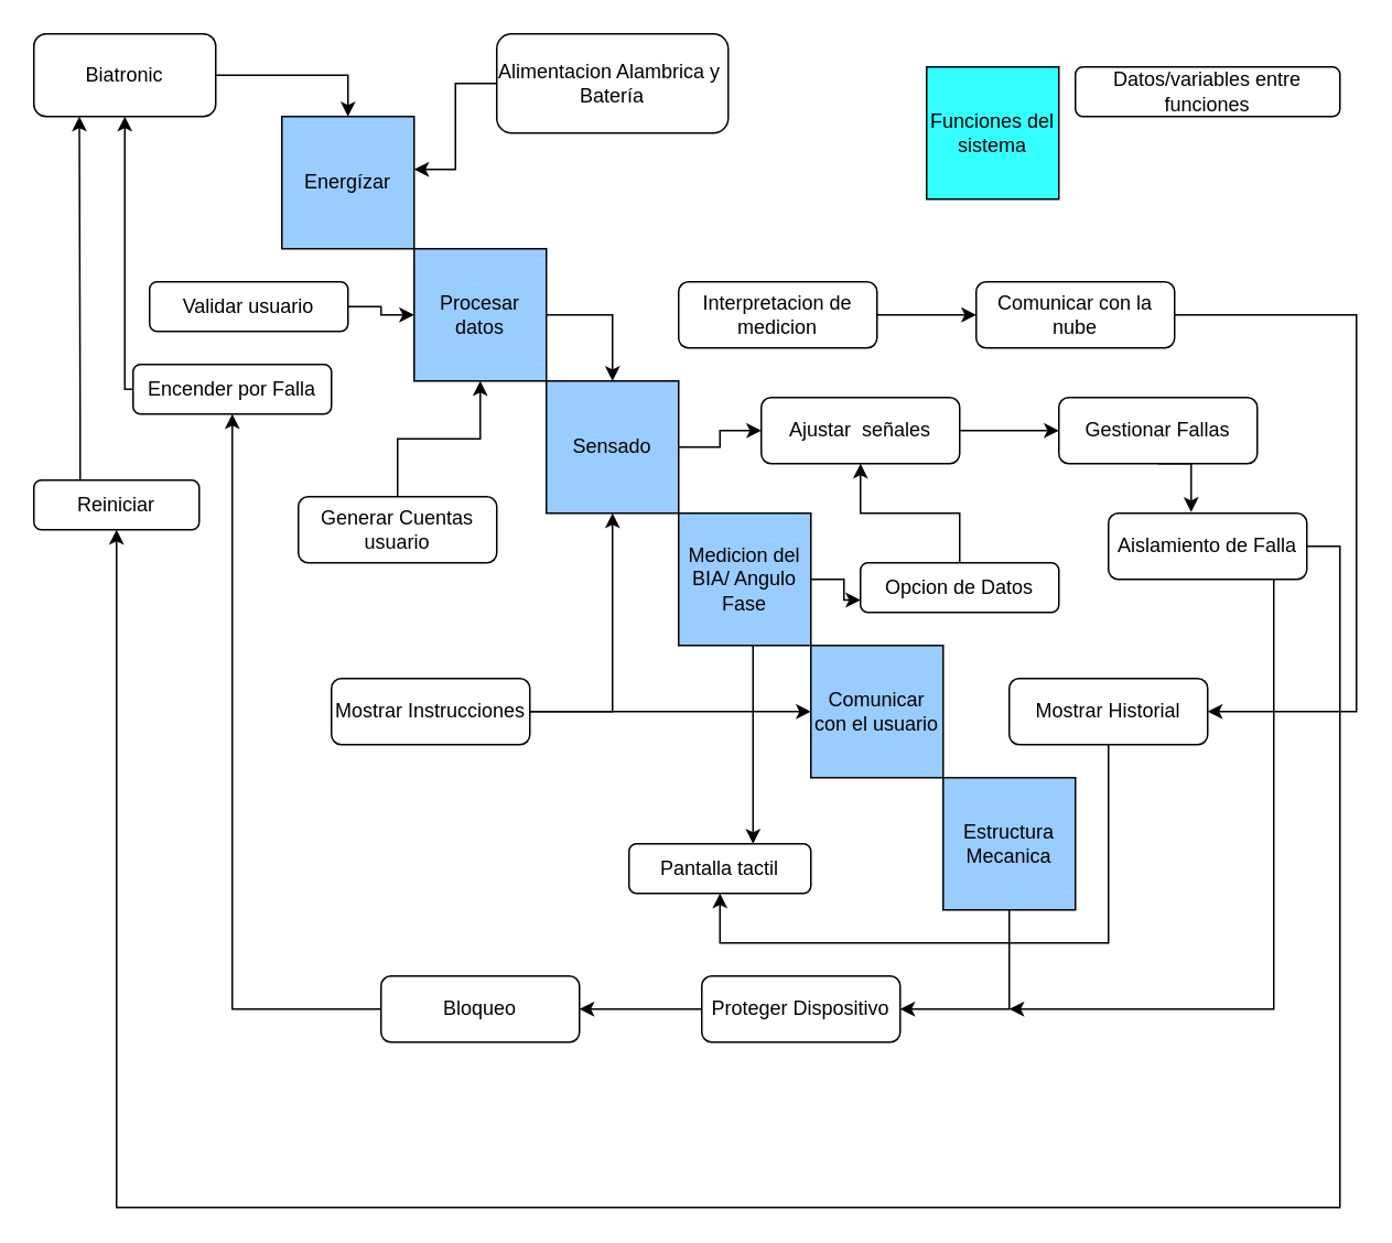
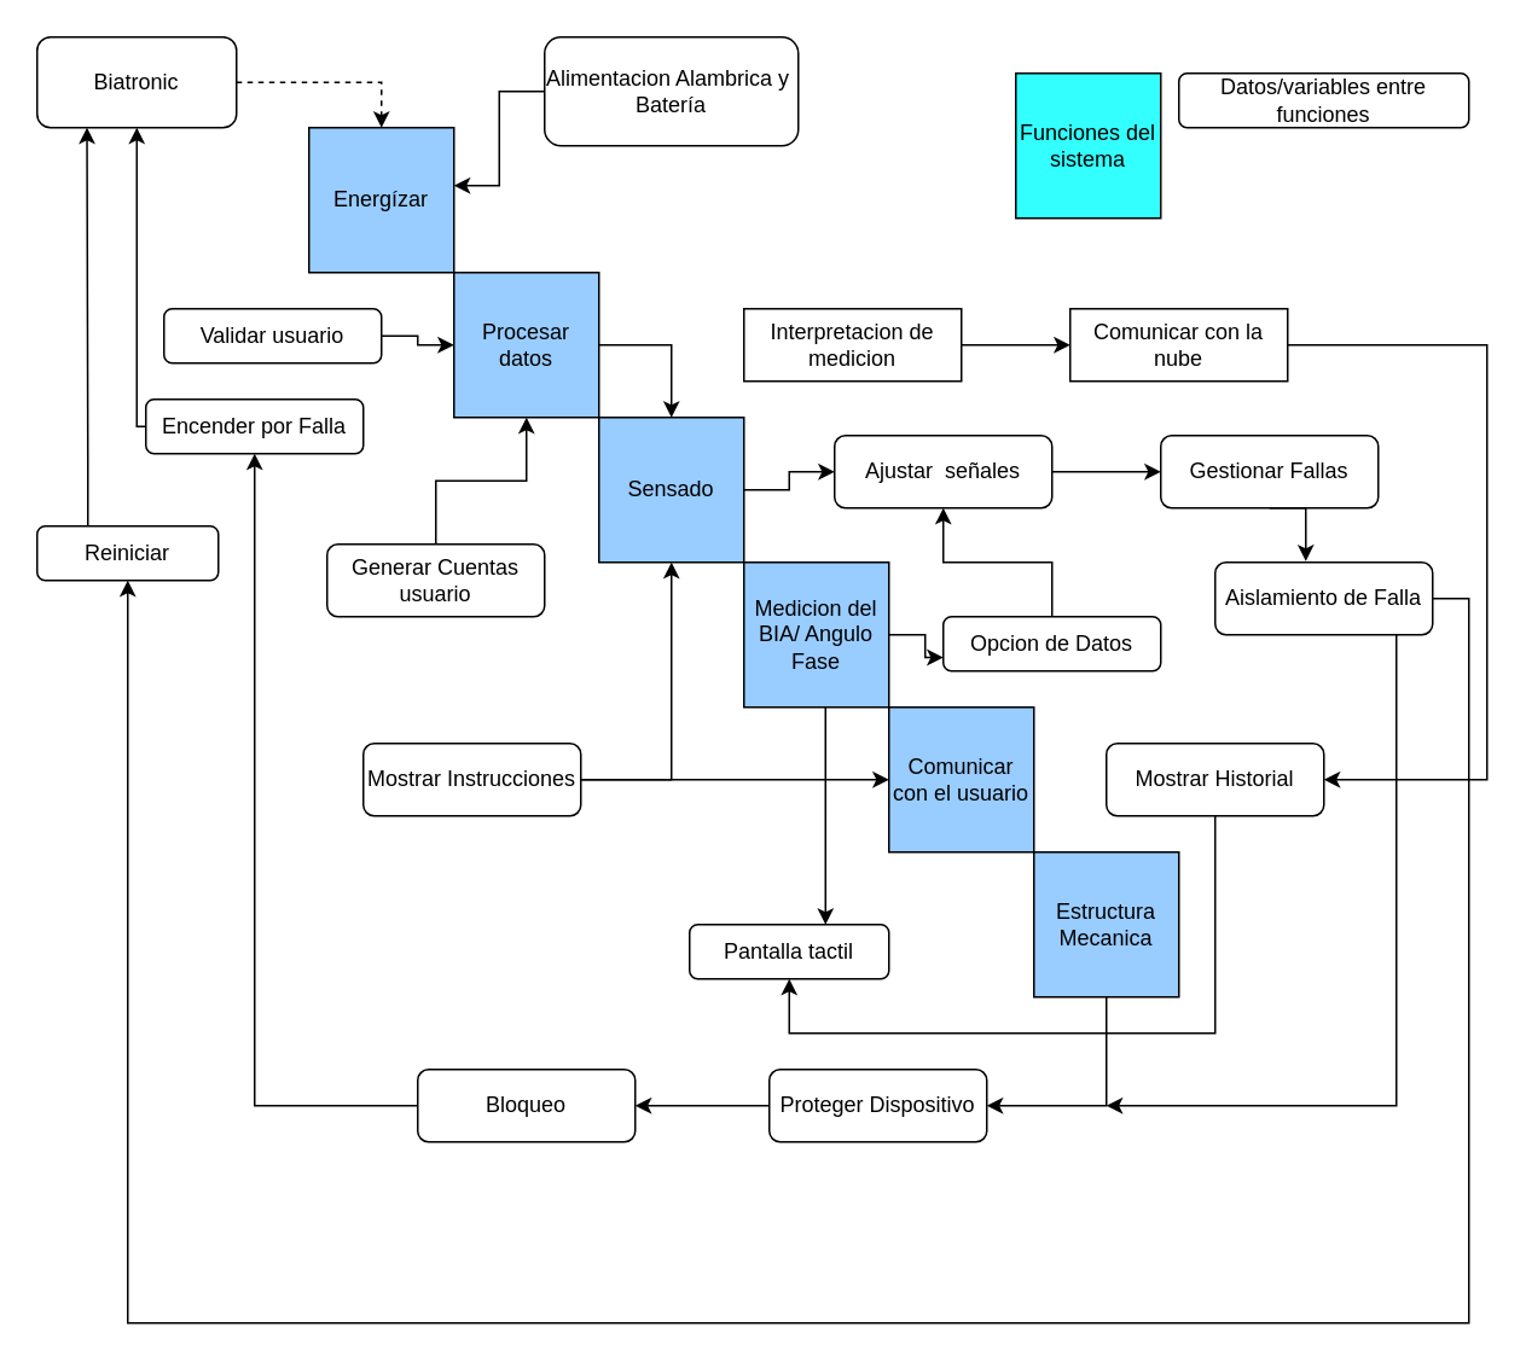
  <mxCell id="0" />
  <mxCell id="1" parent="0" />
  <mxCell id="2" value="Energízar" style="whiteSpace=wrap;html=1;aspect=fixed;fillColor=#99CCFF;" parent="1" vertex="1"><mxGeometry x="170" y="70" width="80" height="80" as="geometry" /></mxCell>
  <mxCell id="3" style="edgeStyle=orthogonalEdgeStyle;rounded=0;orthogonalLoop=1;jettySize=auto;html=1;exitX=1;exitY=0.5;exitDx=0;exitDy=0;" parent="1" source="4" target="6" edge="1"><mxGeometry relative="1" as="geometry" /></mxCell>
  <mxCell id="4" value="Procesar datos" style="whiteSpace=wrap;html=1;aspect=fixed;fillColor=#99CCFF;" parent="1" vertex="1"><mxGeometry x="250" y="150" width="80" height="80" as="geometry" /></mxCell>
  <mxCell id="5" style="edgeStyle=orthogonalEdgeStyle;rounded=0;orthogonalLoop=1;jettySize=auto;html=1;exitX=1;exitY=0.5;exitDx=0;exitDy=0;entryX=0;entryY=0.5;entryDx=0;entryDy=0;" parent="1" source="6" target="16" edge="1"><mxGeometry relative="1" as="geometry" /></mxCell>
  <mxCell id="6" value="Sensado" style="whiteSpace=wrap;html=1;aspect=fixed;fillColor=#99CCFF;" parent="1" vertex="1"><mxGeometry x="330" y="230" width="80" height="80" as="geometry" /></mxCell>
  <mxCell id="7" style="edgeStyle=orthogonalEdgeStyle;rounded=0;orthogonalLoop=1;jettySize=auto;html=1;entryX=0;entryY=0.75;entryDx=0;entryDy=0;" parent="1" source="9" target="31" edge="1"><mxGeometry relative="1" as="geometry" /></mxCell>
  <mxCell id="8" style="edgeStyle=orthogonalEdgeStyle;rounded=0;orthogonalLoop=1;jettySize=auto;html=1;entryX=0.682;entryY=0;entryDx=0;entryDy=0;entryPerimeter=0;" parent="1" source="9" target="36" edge="1"><mxGeometry relative="1" as="geometry"><Array as="points"><mxPoint x="455" y="430" /><mxPoint x="455" y="430" /></Array></mxGeometry></mxCell>
  <mxCell id="9" value="Medicion del BIA/ Angulo Fase" style="whiteSpace=wrap;html=1;aspect=fixed;fillColor=#99CCFF;" parent="1" vertex="1"><mxGeometry x="410" y="310" width="80" height="80" as="geometry" /></mxCell>
  <mxCell id="10" value="Comunicar con el usuario" style="whiteSpace=wrap;html=1;aspect=fixed;fillColor=#99CCFF;" parent="1" vertex="1"><mxGeometry x="490" y="390" width="80" height="80" as="geometry" /></mxCell>
  <mxCell id="11" style="edgeStyle=orthogonalEdgeStyle;rounded=0;orthogonalLoop=1;jettySize=auto;html=1;entryX=1;entryY=0.5;entryDx=0;entryDy=0;" parent="1" source="12" target="38" edge="1"><mxGeometry relative="1" as="geometry"><Array as="points"><mxPoint x="610" y="610" /></Array></mxGeometry></mxCell>
  <mxCell id="12" value="Estructura Mecanica" style="whiteSpace=wrap;html=1;aspect=fixed;fillColor=#99CCFF;" parent="1" vertex="1"><mxGeometry x="570" y="470" width="80" height="80" as="geometry" /></mxCell>
- <mxCell id="13" style="edgeStyle=orthogonalEdgeStyle;rounded=0;orthogonalLoop=1;jettySize=auto;html=1;entryX=0.5;entryY=0;entryDx=0;entryDy=0;" parent="1" source="14" target="2" edge="1"><mxGeometry relative="1" as="geometry" /></mxCell>
+ <mxCell id="13" style="edgeStyle=orthogonalEdgeStyle;rounded=0;orthogonalLoop=1;jettySize=auto;html=1;entryX=0.5;entryY=0;entryDx=0;entryDy=0;dashed=1;" parent="1" source="14" target="2" edge="1"><mxGeometry relative="1" as="geometry" /></mxCell>
  <mxCell id="14" value="Biatronic" style="rounded=1;whiteSpace=wrap;html=1;" parent="1" vertex="1"><mxGeometry x="20" y="20" width="110" height="50" as="geometry" /></mxCell>
  <mxCell id="15" style="edgeStyle=orthogonalEdgeStyle;rounded=0;orthogonalLoop=1;jettySize=auto;html=1;exitX=1;exitY=0.5;exitDx=0;exitDy=0;" parent="1" source="16" target="26" edge="1"><mxGeometry relative="1" as="geometry" /></mxCell>
  <mxCell id="16" value="Ajustar&amp;nbsp; señales" style="rounded=1;whiteSpace=wrap;html=1;" parent="1" vertex="1"><mxGeometry x="460" y="240" width="120" height="40" as="geometry" /></mxCell>
  <mxCell id="17" style="edgeStyle=orthogonalEdgeStyle;rounded=0;orthogonalLoop=1;jettySize=auto;html=1;entryX=1;entryY=0.4;entryDx=0;entryDy=0;entryPerimeter=0;" parent="1" source="18" target="2" edge="1"><mxGeometry relative="1" as="geometry" /></mxCell>
  <mxCell id="18" value="Alimentacion Alambrica y&amp;nbsp; Batería" style="rounded=1;whiteSpace=wrap;html=1;" parent="1" vertex="1"><mxGeometry x="300" y="20" width="140" height="60" as="geometry" /></mxCell>
  <mxCell id="19" style="edgeStyle=orthogonalEdgeStyle;rounded=0;orthogonalLoop=1;jettySize=auto;html=1;entryX=0;entryY=0.5;entryDx=0;entryDy=0;" parent="1" source="20" target="4" edge="1"><mxGeometry relative="1" as="geometry" /></mxCell>
  <mxCell id="20" value="Validar usuario" style="rounded=1;whiteSpace=wrap;html=1;" parent="1" vertex="1"><mxGeometry x="90" y="170" width="120" height="30" as="geometry" /></mxCell>
  <mxCell id="21" style="edgeStyle=orthogonalEdgeStyle;rounded=0;orthogonalLoop=1;jettySize=auto;html=1;exitX=1;exitY=0.5;exitDx=0;exitDy=0;" parent="1" source="22" target="24" edge="1"><mxGeometry relative="1" as="geometry" /></mxCell>
- <mxCell id="22" value="Interpretacion de medicion" style="rounded=1;whiteSpace=wrap;html=1;" parent="1" vertex="1"><mxGeometry x="410" y="170" width="120" height="40" as="geometry" /></mxCell>
+ <mxCell id="22" value="Interpretacion de medicion" style="whiteSpace=wrap;html=1;rounded=0;" parent="1" vertex="1"><mxGeometry x="410" y="170" width="120" height="40" as="geometry" /></mxCell>
  <mxCell id="23" style="edgeStyle=orthogonalEdgeStyle;rounded=0;orthogonalLoop=1;jettySize=auto;html=1;entryX=1;entryY=0.5;entryDx=0;entryDy=0;" parent="1" source="24" target="35" edge="1"><mxGeometry relative="1" as="geometry"><mxPoint x="830" y="410" as="targetPoint" /><Array as="points"><mxPoint x="820" y="190" /><mxPoint x="820" y="430" /></Array></mxGeometry></mxCell>
- <mxCell id="24" value="Comunicar con la nube" style="rounded=1;whiteSpace=wrap;html=1;" parent="1" vertex="1"><mxGeometry x="590" y="170" width="120" height="40" as="geometry" /></mxCell>
+ <mxCell id="24" value="Comunicar con la nube" style="whiteSpace=wrap;html=1;rounded=0;" parent="1" vertex="1"><mxGeometry x="590" y="170" width="120" height="40" as="geometry" /></mxCell>
  <mxCell id="25" style="edgeStyle=orthogonalEdgeStyle;rounded=0;orthogonalLoop=1;jettySize=auto;html=1;exitX=0.5;exitY=1;exitDx=0;exitDy=0;entryX=0.417;entryY=-0.017;entryDx=0;entryDy=0;entryPerimeter=0;" parent="1" source="26" target="29" edge="1"><mxGeometry relative="1" as="geometry" /></mxCell>
  <mxCell id="26" value="Gestionar Fallas" style="rounded=1;whiteSpace=wrap;html=1;" parent="1" vertex="1"><mxGeometry x="640" y="240" width="120" height="40" as="geometry" /></mxCell>
  <mxCell id="27" style="edgeStyle=orthogonalEdgeStyle;rounded=0;orthogonalLoop=1;jettySize=auto;html=1;exitX=1;exitY=0.5;exitDx=0;exitDy=0;entryX=0.5;entryY=1;entryDx=0;entryDy=0;" parent="1" source="29" target="33" edge="1"><mxGeometry relative="1" as="geometry"><mxPoint x="70" y="350" as="targetPoint" /><Array as="points"><mxPoint x="810" y="330" /><mxPoint x="810" y="730" /><mxPoint x="70" y="730" /></Array></mxGeometry></mxCell>
  <mxCell id="28" style="edgeStyle=orthogonalEdgeStyle;rounded=0;orthogonalLoop=1;jettySize=auto;html=1;" parent="1" source="29" edge="1"><mxGeometry relative="1" as="geometry"><mxPoint x="610" y="610" as="targetPoint" /><Array as="points"><mxPoint x="770" y="460" /><mxPoint x="770" y="460" /></Array></mxGeometry></mxCell>
  <mxCell id="29" value="Aislamiento de Falla" style="rounded=1;whiteSpace=wrap;html=1;" parent="1" vertex="1"><mxGeometry x="670" y="310" width="120" height="40" as="geometry" /></mxCell>
  <mxCell id="30" value="" style="edgeStyle=orthogonalEdgeStyle;rounded=0;orthogonalLoop=1;jettySize=auto;html=1;" parent="1" source="31" target="16" edge="1"><mxGeometry relative="1" as="geometry" /></mxCell>
  <mxCell id="31" value="Opcion de Datos" style="rounded=1;whiteSpace=wrap;html=1;" parent="1" vertex="1"><mxGeometry x="520" y="340" width="120" height="30" as="geometry" /></mxCell>
  <mxCell id="32" style="edgeStyle=orthogonalEdgeStyle;rounded=0;orthogonalLoop=1;jettySize=auto;html=1;exitX=0.25;exitY=0;exitDx=0;exitDy=0;entryX=0.25;entryY=1;entryDx=0;entryDy=0;" parent="1" source="33" target="14" edge="1"><mxGeometry relative="1" as="geometry"><Array as="points"><mxPoint x="48" y="255" /><mxPoint x="48" y="195" /></Array></mxGeometry></mxCell>
  <mxCell id="33" value="Reiniciar" style="rounded=1;whiteSpace=wrap;html=1;" parent="1" vertex="1"><mxGeometry x="20" y="290" width="100" height="30" as="geometry" /></mxCell>
  <mxCell id="34" style="edgeStyle=orthogonalEdgeStyle;rounded=0;orthogonalLoop=1;jettySize=auto;html=1;exitX=0.5;exitY=1;exitDx=0;exitDy=0;entryX=0.5;entryY=1;entryDx=0;entryDy=0;" parent="1" source="35" target="36" edge="1"><mxGeometry relative="1" as="geometry"><Array as="points"><mxPoint x="670" y="570" /><mxPoint x="435" y="570" /></Array></mxGeometry></mxCell>
  <mxCell id="35" value="Mostrar Historial" style="rounded=1;whiteSpace=wrap;html=1;" parent="1" vertex="1"><mxGeometry x="610" y="410" width="120" height="40" as="geometry" /></mxCell>
  <mxCell id="36" value="Pantalla tactil" style="rounded=1;whiteSpace=wrap;html=1;" parent="1" vertex="1"><mxGeometry x="380" y="510" width="110" height="30" as="geometry" /></mxCell>
  <mxCell id="37" style="edgeStyle=orthogonalEdgeStyle;rounded=0;orthogonalLoop=1;jettySize=auto;html=1;exitX=0;exitY=0.5;exitDx=0;exitDy=0;entryX=1;entryY=0.5;entryDx=0;entryDy=0;" parent="1" source="38" target="40" edge="1"><mxGeometry relative="1" as="geometry" /></mxCell>
  <mxCell id="38" value="Proteger Dispositivo" style="rounded=1;whiteSpace=wrap;html=1;" parent="1" vertex="1"><mxGeometry x="424" y="590" width="120" height="40" as="geometry" /></mxCell>
  <mxCell id="39" style="edgeStyle=orthogonalEdgeStyle;rounded=0;orthogonalLoop=1;jettySize=auto;html=1;exitX=0;exitY=0.5;exitDx=0;exitDy=0;entryX=0.5;entryY=1;entryDx=0;entryDy=0;" parent="1" source="40" edge="1" target="42"><mxGeometry relative="1" as="geometry"><mxPoint x="140" y="260" as="targetPoint" /><Array as="points"><mxPoint x="140" y="610" /></Array></mxGeometry></mxCell>
  <mxCell id="40" value="Bloqueo" style="rounded=1;whiteSpace=wrap;html=1;fillColor=#FFFFFF;" parent="1" vertex="1"><mxGeometry x="230" y="590" width="120" height="40" as="geometry" /></mxCell>
  <mxCell id="41" style="edgeStyle=orthogonalEdgeStyle;rounded=0;orthogonalLoop=1;jettySize=auto;html=1;entryX=0.5;entryY=1;entryDx=0;entryDy=0;" parent="1" source="42" target="14" edge="1"><mxGeometry relative="1" as="geometry"><Array as="points"><mxPoint x="75" y="235" /></Array></mxGeometry></mxCell>
  <mxCell id="42" value="Encender por Falla" style="rounded=1;whiteSpace=wrap;html=1;fillColor=#FFFFFF;" parent="1" vertex="1"><mxGeometry x="80" y="220" width="120" height="30" as="geometry" /></mxCell>
  <mxCell id="43" value="Datos/variables entre funciones" style="rounded=1;whiteSpace=wrap;html=1;" parent="1" vertex="1"><mxGeometry x="650" y="40" width="160" height="30" as="geometry" /></mxCell>
  <mxCell id="44" value="Funciones del sistema" style="whiteSpace=wrap;html=1;aspect=fixed;fillColor=#33FFFF;" parent="1" vertex="1"><mxGeometry x="560" y="40" width="80" height="80" as="geometry" /></mxCell>
  <mxCell id="45" style="edgeStyle=orthogonalEdgeStyle;rounded=0;orthogonalLoop=1;jettySize=auto;html=1;entryX=0.5;entryY=1;entryDx=0;entryDy=0;" edge="1" parent="1" source="46" target="4"><mxGeometry relative="1" as="geometry" /></mxCell>
  <mxCell id="46" value="Generar Cuentas usuario" style="rounded=1;whiteSpace=wrap;html=1;" vertex="1" parent="1"><mxGeometry x="180" y="300" width="120" height="40" as="geometry" /></mxCell>
  <mxCell id="47" style="edgeStyle=orthogonalEdgeStyle;rounded=0;orthogonalLoop=1;jettySize=auto;html=1;" edge="1" parent="1" source="49" target="10"><mxGeometry relative="1" as="geometry" /></mxCell>
  <mxCell id="48" style="edgeStyle=orthogonalEdgeStyle;rounded=0;orthogonalLoop=1;jettySize=auto;html=1;entryX=0.5;entryY=1;entryDx=0;entryDy=0;" edge="1" parent="1" source="49" target="6"><mxGeometry relative="1" as="geometry" /></mxCell>
  <mxCell id="49" value="Mostrar Instrucciones" style="rounded=1;whiteSpace=wrap;html=1;" vertex="1" parent="1"><mxGeometry x="200" y="410" width="120" height="40" as="geometry" /></mxCell>
